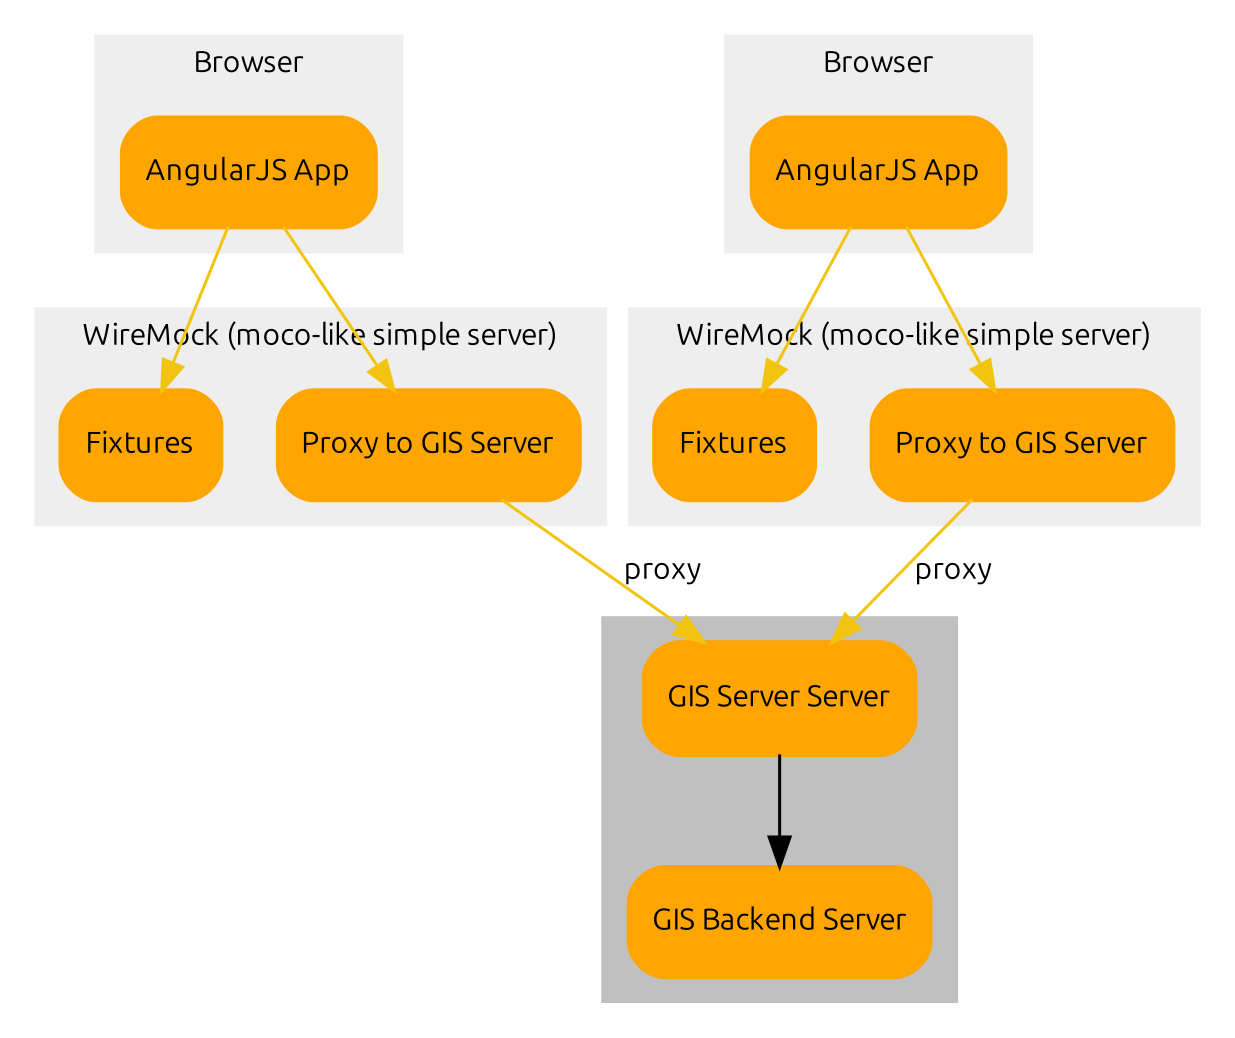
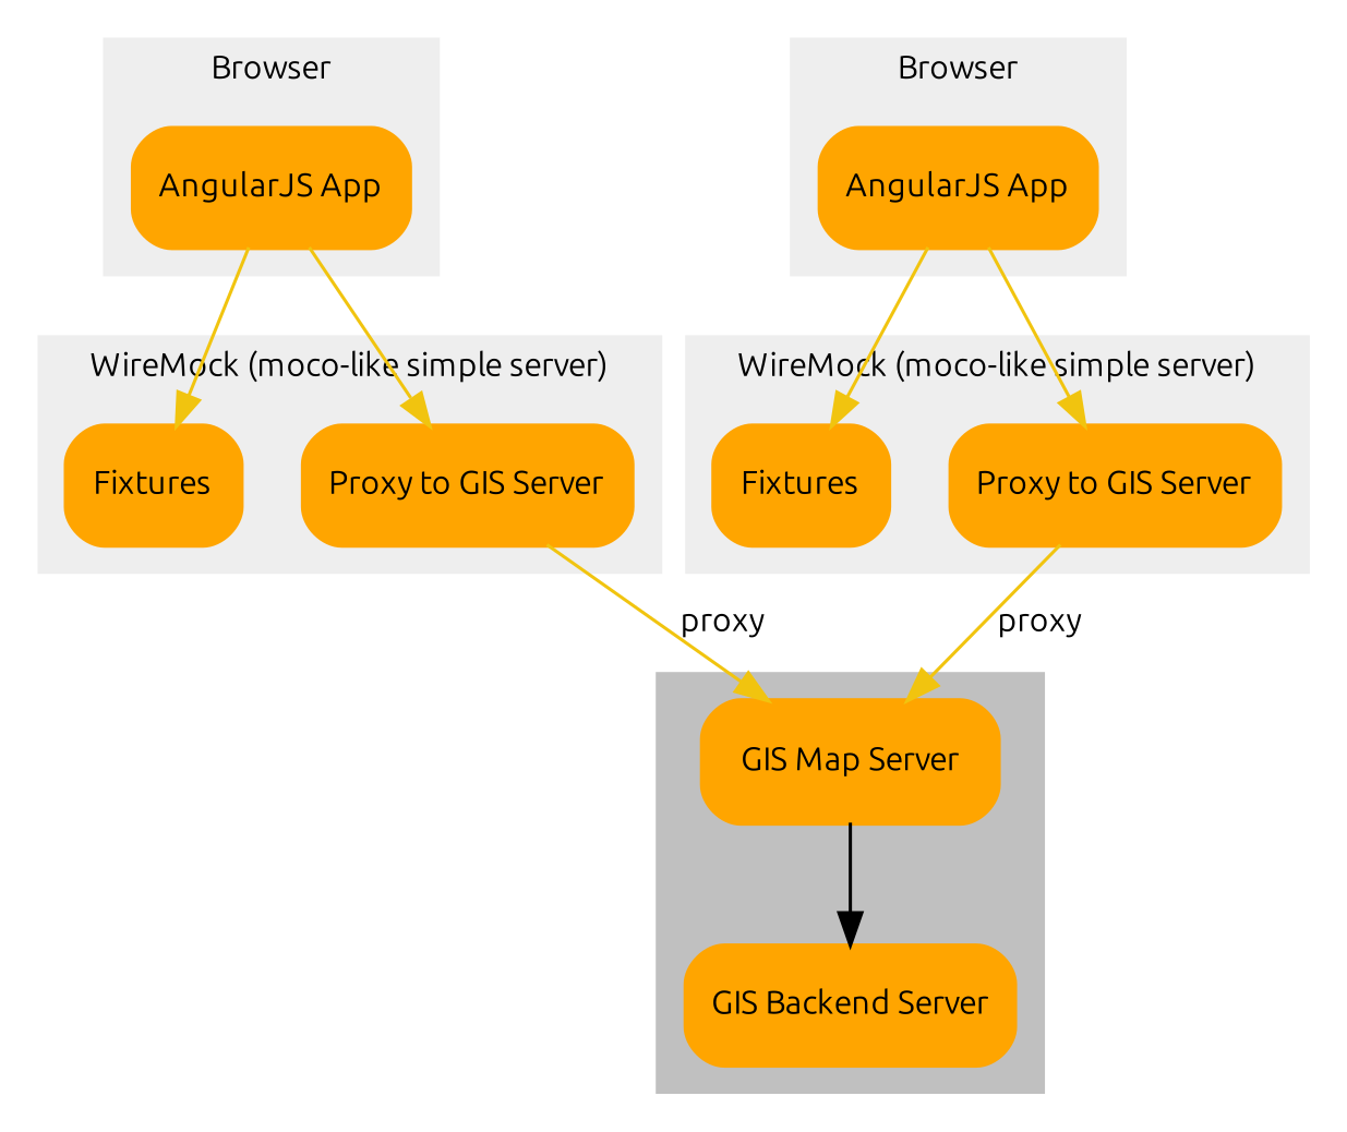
  digraph {
    fontname=Ubuntu
    fontsize=10
    node [color=orange fontname=Ubuntu fontsize=10 shape=Mrecord style=filled]
    edge [color="#F1C40F" fontname=Ubuntu fontsize=10]
    n1 [label="AngularJS App"]
    n2 [label="AngularJS App"]
    n3 [label=Fixtures]
    n4 [label="Proxy to GIS Server"]
    n5 [label=Fixtures]
    n6 [label="Proxy to GIS Server"]
-   n7 [label="GIS Server Server"]
+   n7 [label="GIS Map Server"]
    n8 [label="GIS Backend Server"]
    subgraph cluster_1 {
      color="#eeeeee"
      label=Browser
      style=filled
      n1
    }
    subgraph cluster_2 {
      color="#eeeeee"
      label=Browser
      style=filled
      n2
    }
    subgraph cluster_3 {
      color="#eeeeee"
      label="WireMock (moco-like simple server)"
      style=filled
      n3
      n4
    }
    subgraph cluster_4 {
      color="#eeeeee"
      label="WireMock (moco-like simple server)"
      style=filled
      n5
      n6
    }
    subgraph cluster_5 {
      color=grey
      style=filled
      n7
      n8
    }
    n1 -> n5
    n1 -> n6
    n2 -> n3
    n2 -> n4
    n4 -> n7 [label=proxy]
    n6 -> n7 [label=proxy]
    n7 -> n8 [color=black]
  }
